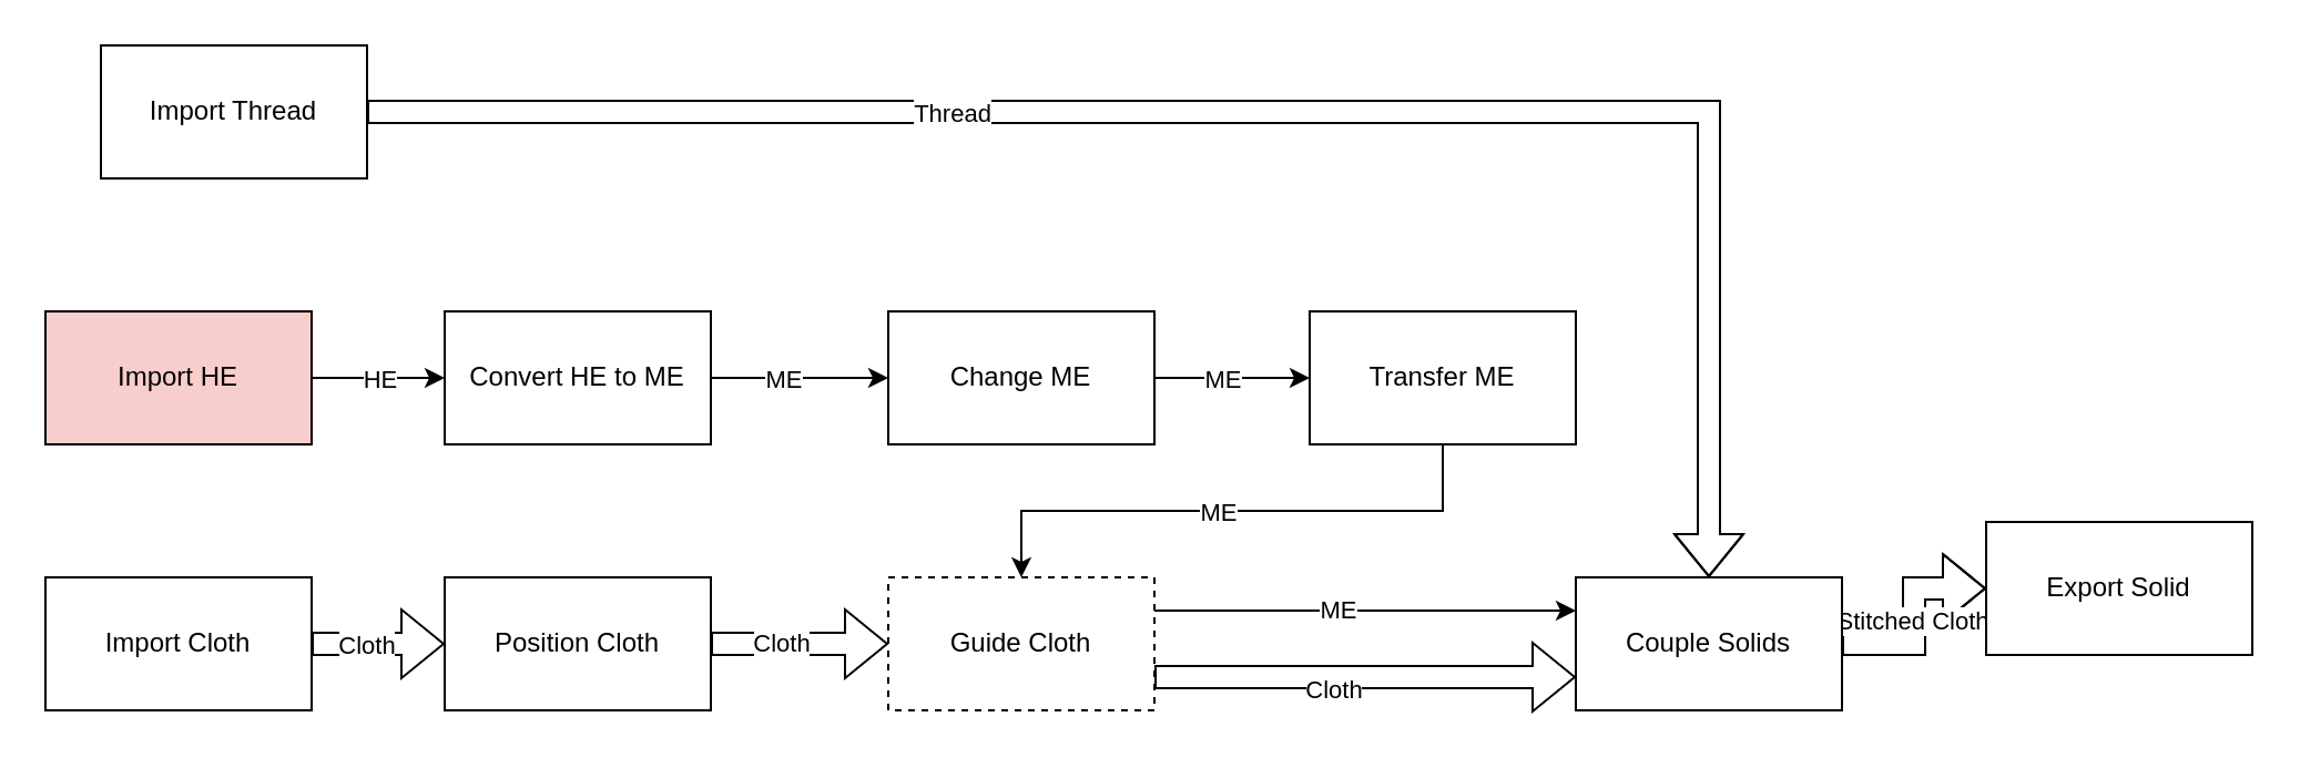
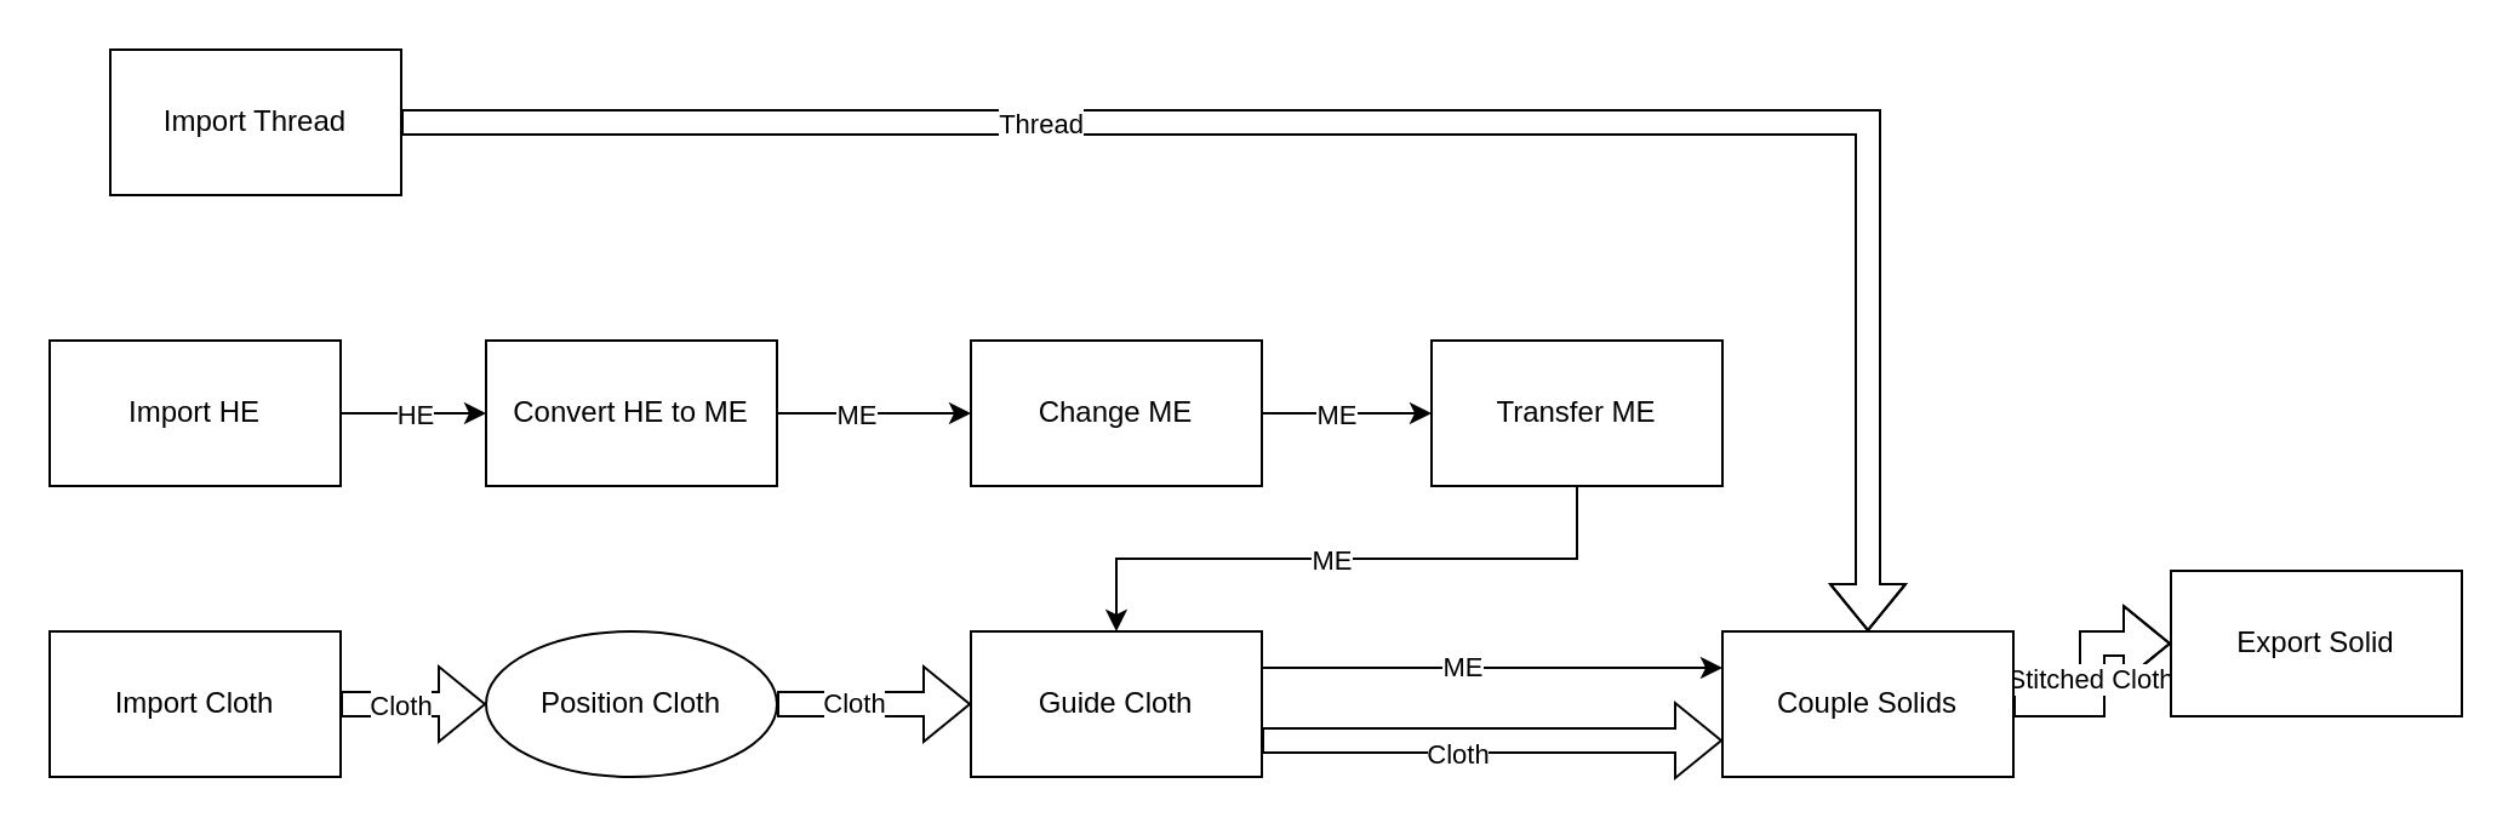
  <mxCell id="0" />
  <mxCell id="1" parent="0" />
  <mxCell id="2" value="" style="edgeStyle=orthogonalEdgeStyle;rounded=0;orthogonalLoop=1;jettySize=auto;html=1;" edge="1" parent="1" source="4" target="16"><mxGeometry relative="1" as="geometry" /></mxCell>
  <mxCell id="3" value="HE" style="edgeLabel;html=1;align=center;verticalAlign=middle;resizable=0;points=[];" connectable="0" vertex="1" parent="2"><mxGeometry x="-0.274" y="1" relative="1" as="geometry"><mxPoint x="8" y="1" as="offset" /></mxGeometry></mxCell>
- <mxCell id="4" value="Import HE" style="rounded=0;whiteSpace=wrap;html=1;fillColor=#f8cecc;" vertex="1" parent="1"><mxGeometry x="20" y="140" width="120" height="60" as="geometry" /></mxCell>
+ <mxCell id="4" value="Import HE" style="rounded=0;whiteSpace=wrap;html=1;" vertex="1" parent="1"><mxGeometry x="20" y="140" width="120" height="60" as="geometry" /></mxCell>
  <mxCell id="5" style="edgeStyle=orthogonalEdgeStyle;rounded=0;orthogonalLoop=1;jettySize=auto;html=1;exitX=1;exitY=0.5;exitDx=0;exitDy=0;entryX=0.5;entryY=0;entryDx=0;entryDy=0;shape=flexArrow;" edge="1" parent="1" source="7" target="10"><mxGeometry relative="1" as="geometry" /></mxCell>
  <mxCell id="6" value="Thread" style="edgeLabel;html=1;align=center;verticalAlign=middle;resizable=0;points=[];" connectable="0" vertex="1" parent="5"><mxGeometry x="-0.355" y="-5" relative="1" as="geometry"><mxPoint y="-5" as="offset" /></mxGeometry></mxCell>
  <mxCell id="7" value="Import Thread" style="rounded=0;whiteSpace=wrap;html=1;" vertex="1" parent="1"><mxGeometry x="45" y="20" width="120" height="60" as="geometry" /></mxCell>
  <mxCell id="8" style="edgeStyle=orthogonalEdgeStyle;rounded=0;orthogonalLoop=1;jettySize=auto;html=1;exitX=1;exitY=0.5;exitDx=0;exitDy=0;shape=flexArrow;entryX=0;entryY=0.5;entryDx=0;entryDy=0;" edge="1" parent="1" source="10" target="31"><mxGeometry relative="1" as="geometry"><mxPoint x="1000" y="290" as="targetPoint" /></mxGeometry></mxCell>
  <mxCell id="9" value="Stitched Cloth" style="edgeLabel;html=1;align=center;verticalAlign=middle;resizable=0;points=[];" connectable="0" vertex="1" parent="8"><mxGeometry x="-0.044" y="1" relative="1" as="geometry"><mxPoint as="offset" /></mxGeometry></mxCell>
  <mxCell id="10" value="Couple Solids" style="rounded=0;whiteSpace=wrap;html=1;" vertex="1" parent="1"><mxGeometry x="710" y="260" width="120" height="60" as="geometry" /></mxCell>
  <mxCell id="11" value="" style="edgeStyle=orthogonalEdgeStyle;rounded=0;orthogonalLoop=1;jettySize=auto;html=1;shape=flexArrow;" edge="1" parent="1" source="13" target="25"><mxGeometry relative="1" as="geometry" /></mxCell>
  <mxCell id="12" value="Cloth" style="edgeLabel;html=1;align=center;verticalAlign=middle;resizable=0;points=[];" connectable="0" vertex="1" parent="11"><mxGeometry x="-0.204" relative="1" as="geometry"><mxPoint as="offset" /></mxGeometry></mxCell>
  <mxCell id="13" value="Import Cloth" style="rounded=0;whiteSpace=wrap;html=1;" vertex="1" parent="1"><mxGeometry x="20" y="260" width="120" height="60" as="geometry" /></mxCell>
  <mxCell id="14" value="" style="edgeStyle=orthogonalEdgeStyle;rounded=0;orthogonalLoop=1;jettySize=auto;html=1;" edge="1" parent="1" source="16" target="19"><mxGeometry relative="1" as="geometry" /></mxCell>
  <mxCell id="15" value="ME" style="edgeLabel;html=1;align=center;verticalAlign=middle;resizable=0;points=[];" connectable="0" vertex="1" parent="14"><mxGeometry x="-0.198" relative="1" as="geometry"><mxPoint as="offset" /></mxGeometry></mxCell>
  <mxCell id="16" value="Convert HE to ME" style="rounded=0;whiteSpace=wrap;html=1;" vertex="1" parent="1"><mxGeometry x="200" y="140" width="120" height="60" as="geometry" /></mxCell>
  <mxCell id="17" value="" style="edgeStyle=orthogonalEdgeStyle;rounded=0;orthogonalLoop=1;jettySize=auto;html=1;" edge="1" parent="1" source="19" target="22"><mxGeometry relative="1" as="geometry" /></mxCell>
  <mxCell id="18" value="ME" style="edgeLabel;html=1;align=center;verticalAlign=middle;resizable=0;points=[];" connectable="0" vertex="1" parent="17"><mxGeometry x="-0.296" y="2" relative="1" as="geometry"><mxPoint x="5" y="2" as="offset" /></mxGeometry></mxCell>
  <mxCell id="19" value="Change ME" style="rounded=0;whiteSpace=wrap;html=1;" vertex="1" parent="1"><mxGeometry x="400" y="140" width="120" height="60" as="geometry" /></mxCell>
  <mxCell id="20" style="edgeStyle=orthogonalEdgeStyle;rounded=0;orthogonalLoop=1;jettySize=auto;html=1;exitX=0.5;exitY=1;exitDx=0;exitDy=0;entryX=0.5;entryY=0;entryDx=0;entryDy=0;" edge="1" parent="1" source="22" target="28"><mxGeometry relative="1" as="geometry" /></mxCell>
  <mxCell id="21" value="ME" style="edgeLabel;html=1;align=center;verticalAlign=middle;resizable=0;points=[];" connectable="0" vertex="1" parent="20"><mxGeometry x="0.056" relative="1" as="geometry"><mxPoint as="offset" /></mxGeometry></mxCell>
  <mxCell id="22" value="Transfer ME" style="rounded=0;whiteSpace=wrap;html=1;" vertex="1" parent="1"><mxGeometry x="590" y="140" width="120" height="60" as="geometry" /></mxCell>
  <mxCell id="23" value="" style="edgeStyle=orthogonalEdgeStyle;rounded=0;orthogonalLoop=1;jettySize=auto;html=1;shape=flexArrow;" edge="1" parent="1" source="25" target="28"><mxGeometry relative="1" as="geometry" /></mxCell>
  <mxCell id="24" value="Cloth" style="edgeLabel;html=1;align=center;verticalAlign=middle;resizable=0;points=[];" connectable="0" vertex="1" parent="23"><mxGeometry x="-0.213" y="1" relative="1" as="geometry"><mxPoint as="offset" /></mxGeometry></mxCell>
- <mxCell id="25" value="Position Cloth" style="rounded=0;whiteSpace=wrap;html=1;" vertex="1" parent="1"><mxGeometry x="200" y="260" width="120" height="60" as="geometry" /></mxCell>
+ <mxCell id="25" value="Position Cloth" style="ellipse;whiteSpace=wrap;html=1;" vertex="1" parent="1"><mxGeometry x="200" y="260" width="120" height="60" as="geometry" /></mxCell>
  <mxCell id="26" style="edgeStyle=orthogonalEdgeStyle;rounded=0;orthogonalLoop=1;jettySize=auto;html=1;exitX=1;exitY=0.25;exitDx=0;exitDy=0;entryX=0;entryY=0.25;entryDx=0;entryDy=0;" edge="1" parent="1" source="28" target="10"><mxGeometry relative="1" as="geometry" /></mxCell>
  <mxCell id="27" value="ME" style="edgeLabel;html=1;align=center;verticalAlign=middle;resizable=0;points=[];" connectable="0" vertex="1" parent="26"><mxGeometry x="-0.132" y="1" relative="1" as="geometry"><mxPoint as="offset" /></mxGeometry></mxCell>
- <mxCell id="28" value="Guide Cloth" style="rounded=0;whiteSpace=wrap;html=1;dashed=1;" vertex="1" parent="1"><mxGeometry x="400" y="260" width="120" height="60" as="geometry" /></mxCell>
+ <mxCell id="28" value="Guide Cloth" style="rounded=0;whiteSpace=wrap;html=1;" vertex="1" parent="1"><mxGeometry x="400" y="260" width="120" height="60" as="geometry" /></mxCell>
  <mxCell id="29" style="edgeStyle=orthogonalEdgeStyle;rounded=0;orthogonalLoop=1;jettySize=auto;html=1;exitX=1;exitY=0.75;exitDx=0;exitDy=0;entryX=0;entryY=0.75;entryDx=0;entryDy=0;shape=flexArrow;" edge="1" parent="1" source="28" target="10"><mxGeometry relative="1" as="geometry" /></mxCell>
  <mxCell id="30" value="Cloth" style="edgeLabel;html=1;align=center;verticalAlign=middle;resizable=0;points=[];" connectable="0" vertex="1" parent="29"><mxGeometry x="-0.095" y="-5" relative="1" as="geometry"><mxPoint x="-6" as="offset" /></mxGeometry></mxCell>
  <mxCell id="31" value="Export Solid" style="rounded=0;whiteSpace=wrap;html=1;" vertex="1" parent="1"><mxGeometry x="895" y="235" width="120" height="60" as="geometry" /></mxCell>
